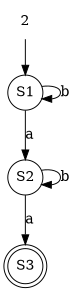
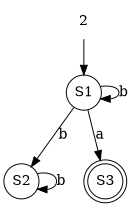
  digraph {
    rankdir=TB
    node [margin=0 shape=circle]
    n1 [label=2 shape=none width=0]
    1 [label="S\N" width=0.5]
    2 [label="S\N" width=0.5]
    3 [label="S\N" shape=doublecircle width=0.5]
    n1 -> 1
    1 -> 1 [label=b]
-   1 -> 2 [label=a]
+   1 -> 2 [label=b]
    2 -> 2 [label=b]
-   2 -> 3 [label=a]
+   1 -> 3 [label=a]
  }
